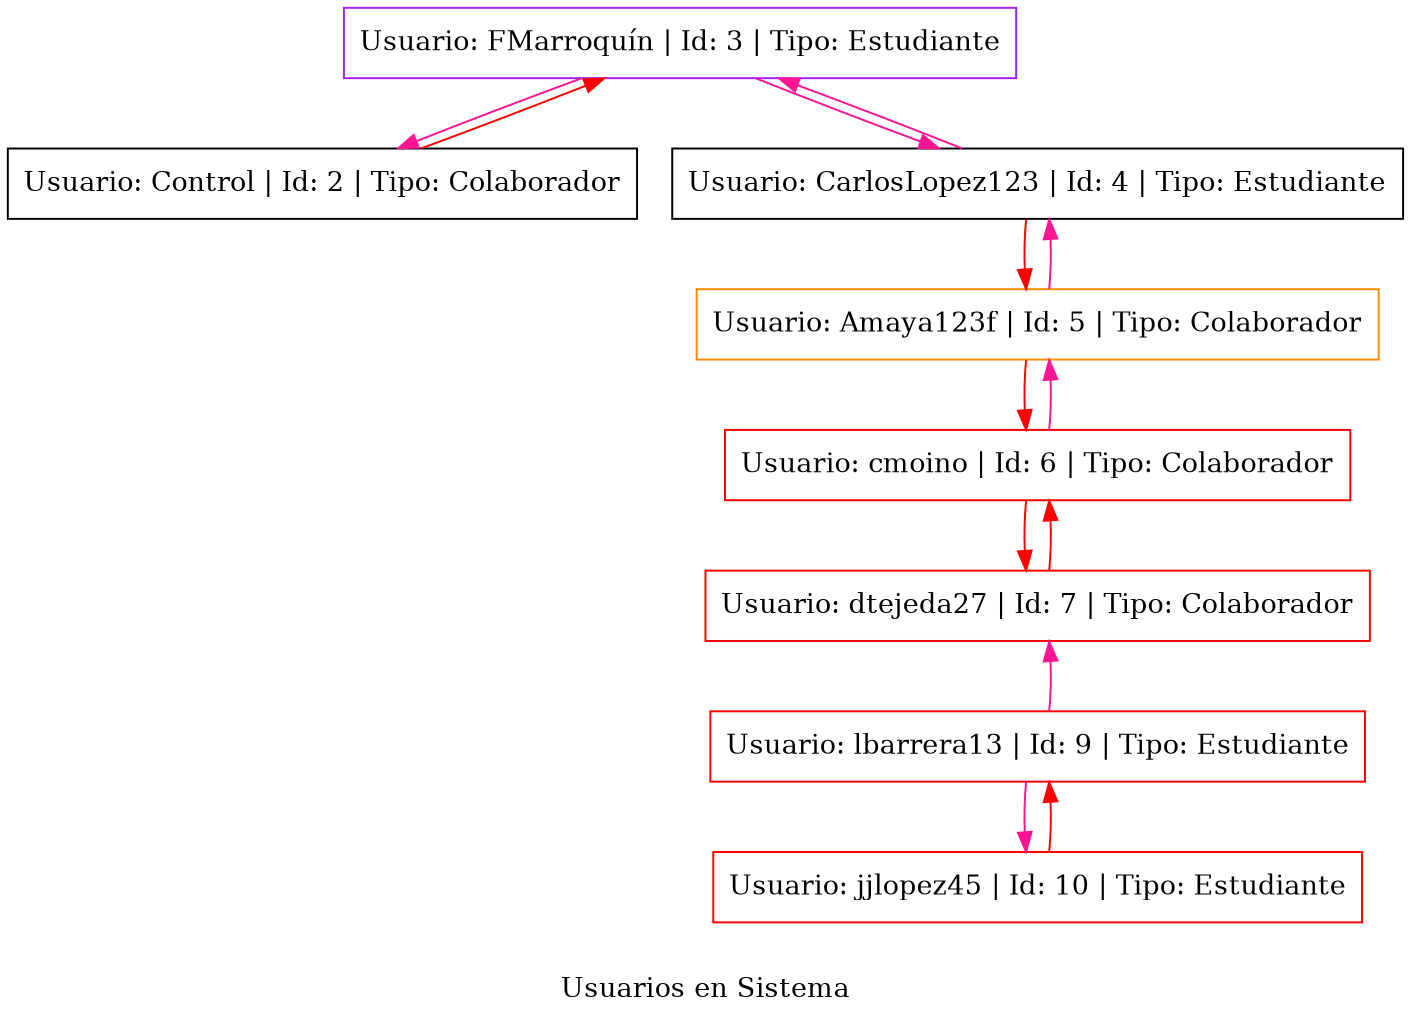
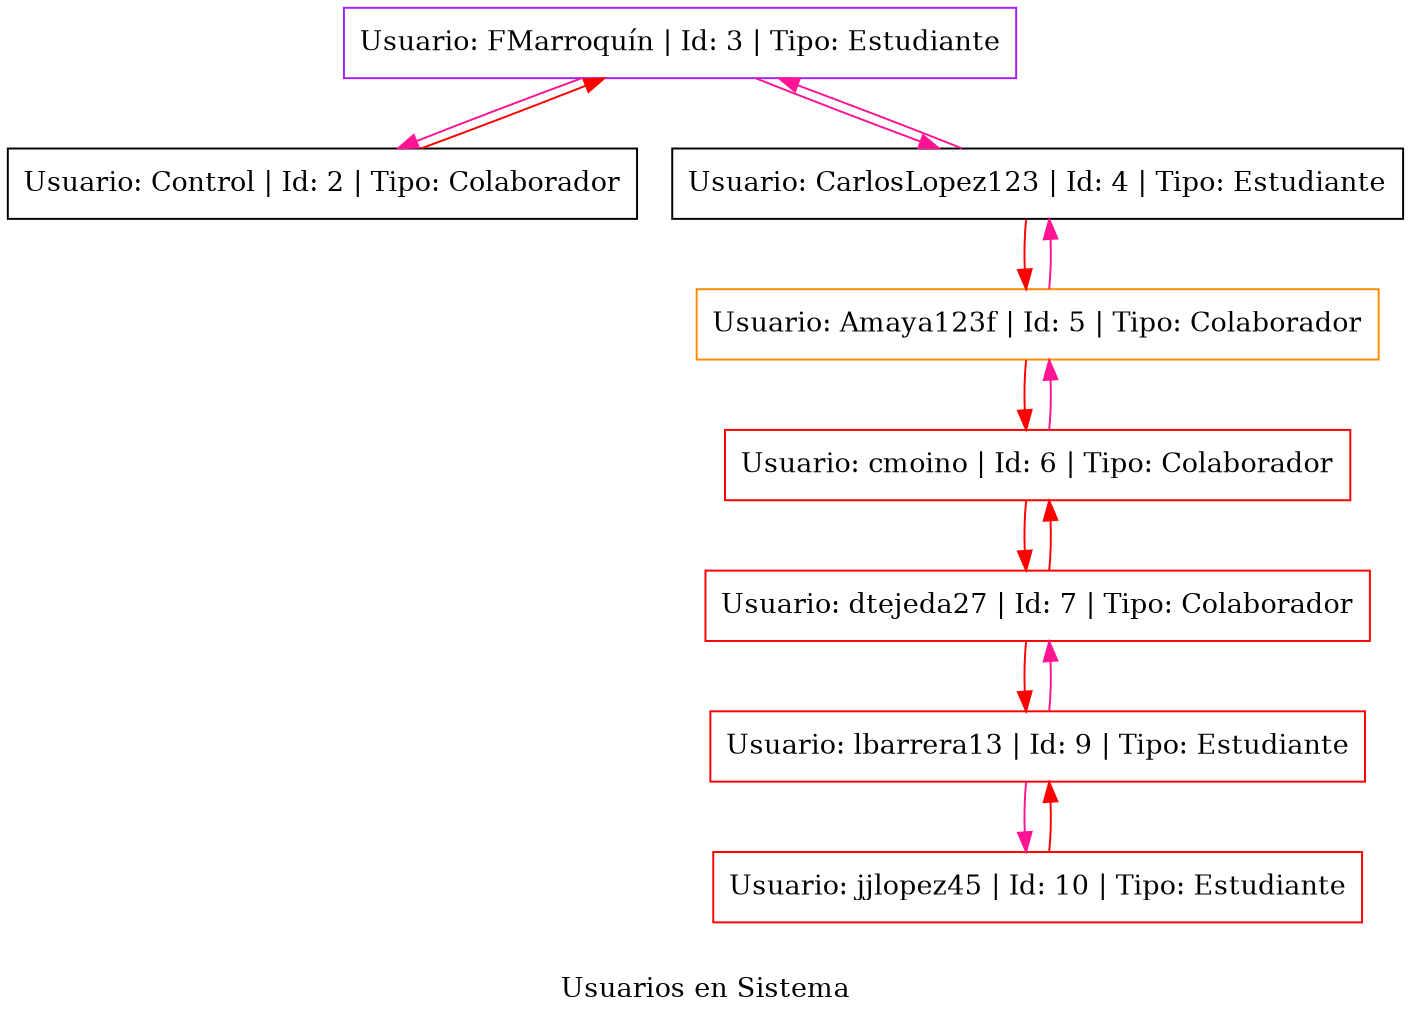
  digraph {
    fontname="DejaVu Serif"
    label="Usuarios en Sistema"
    node [color=red fontname="DejaVu Serif" shape=box]
    edge [color=deeppink fontname="DejaVu Serif"]
    "Usuario: FMarroquín | Id: 3 | Tipo: Estudiante" [color=purple]
    "Usuario: Control | Id: 2 | Tipo: Colaborador" [color=black]
    "Usuario: CarlosLopez123 | Id: 4 | Tipo: Estudiante" [color=black]
    "Usuario: Amaya123f | Id: 5 | Tipo: Colaborador" [color=darkorange]
    "Usuario: cmoino | Id: 6 | Tipo: Colaborador"
    "Usuario: dtejeda27 | Id: 7 | Tipo: Colaborador"
    "Usuario: lbarrera13 | Id: 9 | Tipo: Estudiante"
    "Usuario: jjlopez45 | Id: 10 | Tipo: Estudiante"
    "Usuario: FMarroquín | Id: 3 | Tipo: Estudiante" -> "Usuario: Control | Id: 2 | Tipo: Colaborador"
    "Usuario: FMarroquín | Id: 3 | Tipo: Estudiante" -> "Usuario: CarlosLopez123 | Id: 4 | Tipo: Estudiante"
    "Usuario: Control | Id: 2 | Tipo: Colaborador" -> "Usuario: FMarroquín | Id: 3 | Tipo: Estudiante" [color=red]
    "Usuario: CarlosLopez123 | Id: 4 | Tipo: Estudiante" -> "Usuario: FMarroquín | Id: 3 | Tipo: Estudiante"
    "Usuario: CarlosLopez123 | Id: 4 | Tipo: Estudiante" -> "Usuario: Amaya123f | Id: 5 | Tipo: Colaborador" [color=red]
    "Usuario: Amaya123f | Id: 5 | Tipo: Colaborador" -> "Usuario: CarlosLopez123 | Id: 4 | Tipo: Estudiante"
    "Usuario: Amaya123f | Id: 5 | Tipo: Colaborador" -> "Usuario: cmoino | Id: 6 | Tipo: Colaborador" [color=red]
    "Usuario: cmoino | Id: 6 | Tipo: Colaborador" -> "Usuario: Amaya123f | Id: 5 | Tipo: Colaborador"
    "Usuario: cmoino | Id: 6 | Tipo: Colaborador" -> "Usuario: dtejeda27 | Id: 7 | Tipo: Colaborador" [color=red]
    "Usuario: dtejeda27 | Id: 7 | Tipo: Colaborador" -> "Usuario: cmoino | Id: 6 | Tipo: Colaborador" [color=red]
+   "Usuario: dtejeda27 | Id: 7 | Tipo: Colaborador" -> "Usuario: lbarrera13 | Id: 9 | Tipo: Estudiante" [color=red]
    "Usuario: lbarrera13 | Id: 9 | Tipo: Estudiante" -> "Usuario: dtejeda27 | Id: 7 | Tipo: Colaborador"
    "Usuario: lbarrera13 | Id: 9 | Tipo: Estudiante" -> "Usuario: jjlopez45 | Id: 10 | Tipo: Estudiante"
    "Usuario: jjlopez45 | Id: 10 | Tipo: Estudiante" -> "Usuario: lbarrera13 | Id: 9 | Tipo: Estudiante" [color=red]
  }
